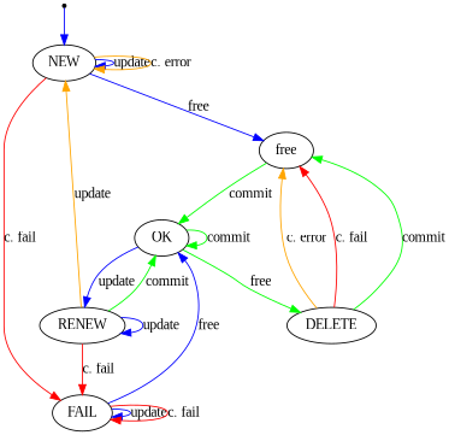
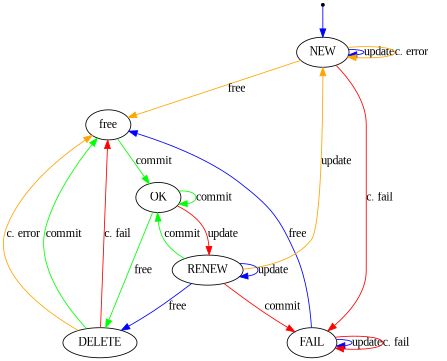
  digraph {
    fontname="Liberation Serif"
    node [fontname="Liberation Serif"]
    edge [color=blue fontname="Liberation Serif"]
    T [shape=point]
    NEW
    free
    FAIL
    OK
    RENEW
    DELETE
    T -> NEW
    NEW -> NEW [label=update]
    NEW -> NEW [color=orange label="c. error"]
-   NEW -> free [label=free]
+   NEW -> free [color=orange label=free]
    NEW -> FAIL [color=red label="c. fail"]
    free -> OK [color=green label=commit]
-   FAIL -> OK [label=free]
+   FAIL -> free [label=free]
    FAIL -> FAIL [label=update]
    FAIL -> FAIL [color=red label="c. fail"]
    OK -> OK [color=green label=commit]
-   OK -> RENEW [label=update]
+   OK -> RENEW [color=red label=update]
    OK -> DELETE [color=green label=free]
    RENEW -> NEW [color=orange label=update]
-   RENEW -> FAIL [color=red label="c. fail"]
+   RENEW -> FAIL [color=red label=commit]
    RENEW -> OK [color=green label=commit]
    RENEW -> RENEW [label=update]
+   RENEW -> DELETE [label=free]
    DELETE -> free [color=green label=commit]
    DELETE -> free [color=red label="c. fail"]
    DELETE -> free [color=orange label="c. error"]
  }
